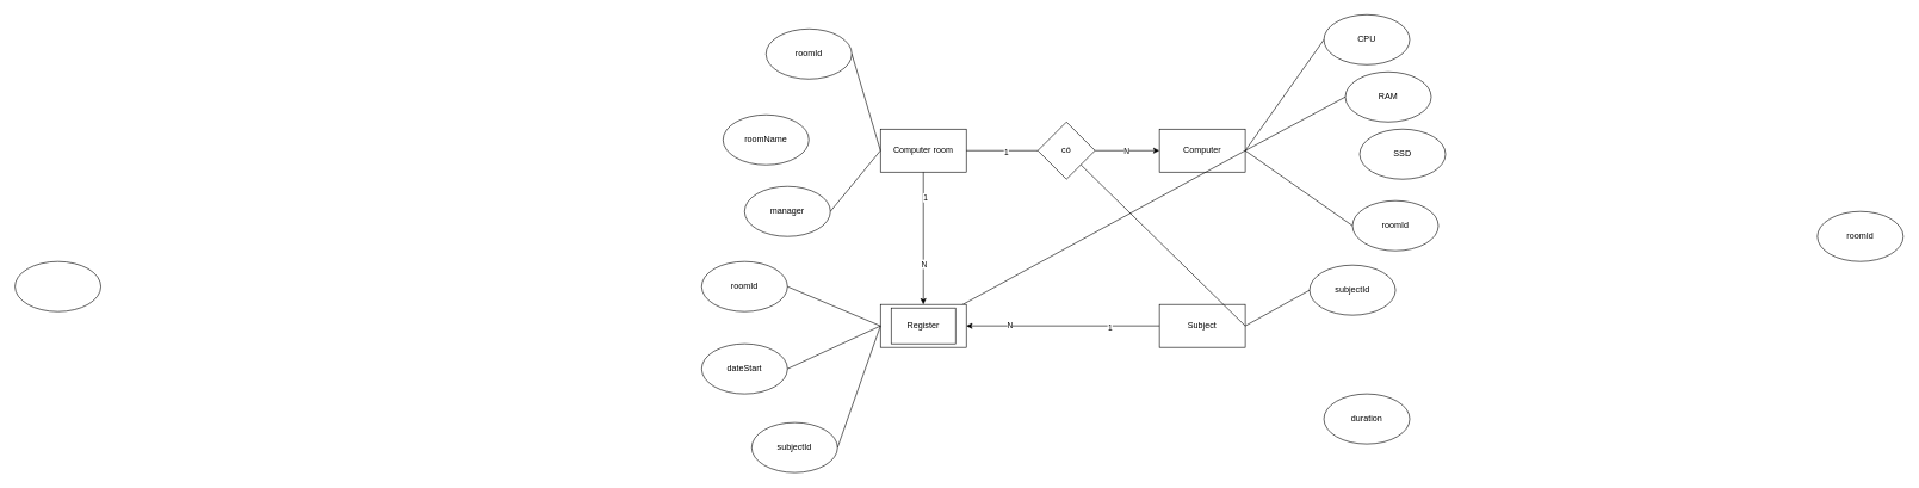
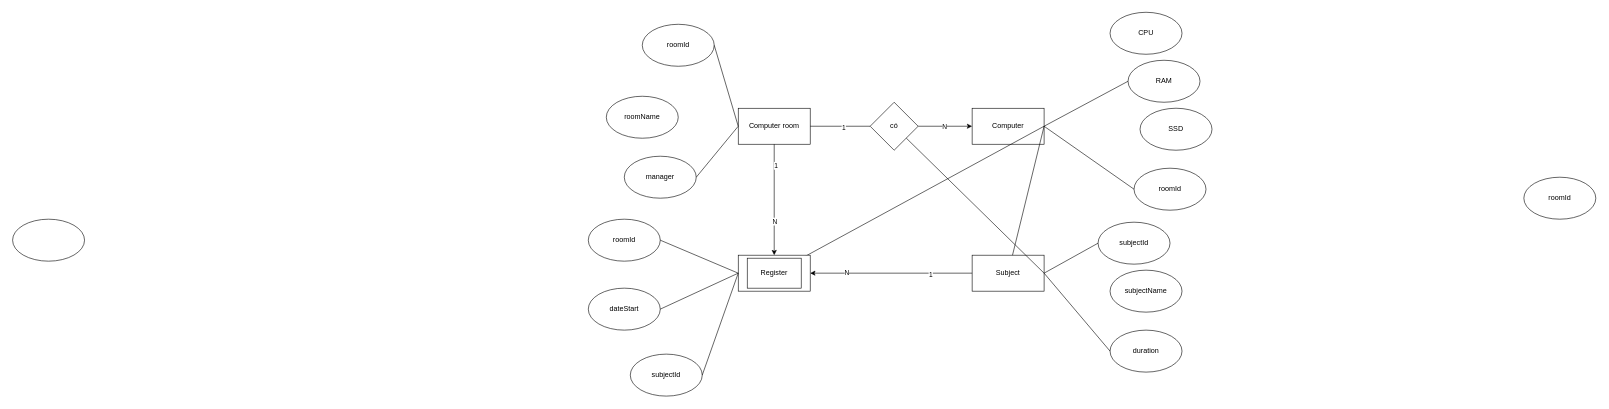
  <mxCell id="0" />
  <mxCell id="1" parent="0" />
  <mxCell id="2" value="Computer room" style="rounded=0;whiteSpace=wrap;html=1;" vertex="1" parent="1"><mxGeometry x="1230" y="180" width="120" height="60" as="geometry" /></mxCell>
  <mxCell id="3" value="Computer" style="rounded=0;whiteSpace=wrap;html=1;" vertex="1" parent="1"><mxGeometry x="1620" y="180" width="120" height="60" as="geometry" /></mxCell>
  <mxCell id="4" value="Subject" style="rounded=0;whiteSpace=wrap;html=1;" vertex="1" parent="1"><mxGeometry x="1620" y="425" width="120" height="60" as="geometry" /></mxCell>
  <mxCell id="5" value="có" style="rhombus;whiteSpace=wrap;html=1;" vertex="1" parent="1"><mxGeometry x="1450" y="170" width="80" height="80" as="geometry" /></mxCell>
  <mxCell id="6" value="roomId" style="ellipse;whiteSpace=wrap;html=1;" vertex="1" parent="1"><mxGeometry x="1070" y="40" width="120" height="70" as="geometry" /></mxCell>
  <mxCell id="7" value="" style="endArrow=none;html=1;rounded=0;entryX=0;entryY=0.5;entryDx=0;entryDy=0;exitX=1;exitY=0.5;exitDx=0;exitDy=0;" edge="1" parent="1" source="2" target="5"><mxGeometry width="50" height="50" relative="1" as="geometry"><mxPoint x="1380" y="240" as="sourcePoint" /><mxPoint x="1430" y="190" as="targetPoint" /></mxGeometry></mxCell>
  <mxCell id="8" value="1" style="edgeLabel;html=1;align=center;verticalAlign=middle;resizable=0;points=[];" vertex="1" connectable="0" parent="7"><mxGeometry x="0.1" y="-1" relative="1" as="geometry"><mxPoint as="offset" /></mxGeometry></mxCell>
  <mxCell id="9" value="" style="endArrow=classic;html=1;rounded=0;entryX=0;entryY=0.5;entryDx=0;entryDy=0;exitX=1;exitY=0.5;exitDx=0;exitDy=0;" edge="1" parent="1" source="5" target="3"><mxGeometry width="50" height="50" relative="1" as="geometry"><mxPoint x="1510" y="270" as="sourcePoint" /><mxPoint x="1560" y="220" as="targetPoint" /></mxGeometry></mxCell>
  <mxCell id="10" value="N" style="edgeLabel;html=1;align=center;verticalAlign=middle;resizable=0;points=[];" vertex="1" connectable="0" parent="9"><mxGeometry x="-0.044" relative="1" as="geometry"><mxPoint as="offset" /></mxGeometry></mxCell>
  <mxCell id="11" value="" style="endArrow=none;html=1;rounded=0;exitX=1;exitY=0.5;exitDx=0;exitDy=0;" edge="1" parent="1" source="3" target="26"><mxGeometry width="50" height="50" relative="1" as="geometry"><mxPoint x="1730" y="320" as="sourcePoint" /><mxPoint x="1780" y="270" as="targetPoint" /></mxGeometry></mxCell>
  <mxCell id="12" value="roomName" style="ellipse;whiteSpace=wrap;html=1;" vertex="1" parent="1"><mxGeometry x="1010" y="160" width="120" height="70" as="geometry" /></mxCell>
  <mxCell id="13" value="manager" style="ellipse;whiteSpace=wrap;html=1;" vertex="1" parent="1"><mxGeometry x="1040" y="260" width="120" height="70" as="geometry" /></mxCell>
  <mxCell id="14" value="" style="endArrow=none;html=1;rounded=0;entryX=0;entryY=0.5;entryDx=0;entryDy=0;exitX=1;exitY=0.5;exitDx=0;exitDy=0;" edge="1" parent="1" source="6" target="2"><mxGeometry width="50" height="50" relative="1" as="geometry"><mxPoint x="1210" y="140" as="sourcePoint" /><mxPoint x="1260" y="90" as="targetPoint" /></mxGeometry></mxCell>
  <mxCell id="15" value="" style="endArrow=none;html=1;rounded=0;entryX=0;entryY=0.5;entryDx=0;entryDy=0;exitX=1;exitY=0.5;exitDx=0;exitDy=0;" edge="1" parent="1" source="13" target="2"><mxGeometry width="50" height="50" relative="1" as="geometry"><mxPoint x="1180" y="340" as="sourcePoint" /><mxPoint x="1230" y="300" as="targetPoint" /></mxGeometry></mxCell>
  <mxCell id="16" value="CPU" style="ellipse;whiteSpace=wrap;html=1;" vertex="1" parent="1"><mxGeometry x="1850" y="20" width="120" height="70" as="geometry" /></mxCell>
  <mxCell id="17" value="roomId" style="ellipse;whiteSpace=wrap;html=1;" vertex="1" parent="1"><mxGeometry x="2540" y="295" width="120" height="70" as="geometry" /></mxCell>
  <mxCell id="18" value="RAM" style="ellipse;whiteSpace=wrap;html=1;" vertex="1" parent="1"><mxGeometry x="1880" y="100" width="120" height="70" as="geometry" /></mxCell>
  <mxCell id="19" value="SSD" style="ellipse;whiteSpace=wrap;html=1;" vertex="1" parent="1"><mxGeometry x="1900" y="180" width="120" height="70" as="geometry" /></mxCell>
  <mxCell id="20" value="" style="endArrow=none;html=1;rounded=0;entryX=0;entryY=0.5;entryDx=0;entryDy=0;exitX=1;exitY=0.5;exitDx=0;exitDy=0;" edge="1" parent="1" source="3" target="18"><mxGeometry width="50" height="50" relative="1" as="geometry"><mxPoint x="1580" y="340" as="sourcePoint" /><mxPoint x="1630" y="290" as="targetPoint" /></mxGeometry></mxCell>
- <mxCell id="21" value="" style="endArrow=none;html=1;rounded=0;entryX=0;entryY=0.5;entryDx=0;entryDy=0;exitX=1;exitY=0.5;exitDx=0;exitDy=0;" edge="1" parent="1" source="3" target="16"><mxGeometry width="50" height="50" relative="1" as="geometry"><mxPoint x="1640" y="370" as="sourcePoint" /><mxPoint x="1690" y="320" as="targetPoint" /></mxGeometry></mxCell>
+ <mxCell id="21" value="" style="endArrow=none;html=1;rounded=0;exitX=1;exitY=0.5;exitDx=0;exitDy=0;" edge="1" parent="1" source="3" target="4"><mxGeometry width="50" height="50" relative="1" as="geometry"><mxPoint x="1640" y="370" as="sourcePoint" /><mxPoint x="1690" y="320" as="targetPoint" /></mxGeometry></mxCell>
  <mxCell id="22" value="subjectId" style="ellipse;whiteSpace=wrap;html=1;" vertex="1" parent="1"><mxGeometry x="1830" y="370" width="120" height="70" as="geometry" /></mxCell>
  <mxCell id="23" value="duration" style="ellipse;whiteSpace=wrap;html=1;" vertex="1" parent="1"><mxGeometry x="1850" y="550" width="120" height="70" as="geometry" /></mxCell>
+ <mxCell id="24" value="subjectName" style="ellipse;whiteSpace=wrap;html=1;" vertex="1" parent="1"><mxGeometry x="1850" y="450" width="120" height="70" as="geometry" /></mxCell>
  <mxCell id="25" value="" style="rounded=0;whiteSpace=wrap;html=1;" vertex="1" parent="1"><mxGeometry x="1230" y="425" width="120" height="60" as="geometry" /></mxCell>
  <mxCell id="26" value="Register" style="rounded=0;whiteSpace=wrap;html=1;" vertex="1" parent="1"><mxGeometry x="1245" y="430" width="90" height="50" as="geometry" /></mxCell>
  <mxCell id="27" value="dateStart" style="ellipse;whiteSpace=wrap;html=1;" vertex="1" parent="1"><mxGeometry x="980" y="480" width="120" height="70" as="geometry" /></mxCell>
  <mxCell id="28" value="" style="ellipse;whiteSpace=wrap;html=1;" vertex="1" parent="1"><mxGeometry x="20" y="365" width="120" height="70" as="geometry" /></mxCell>
  <mxCell id="29" value="roomId" style="ellipse;whiteSpace=wrap;html=1;" vertex="1" parent="1"><mxGeometry x="980" y="365" width="120" height="70" as="geometry" /></mxCell>
  <mxCell id="30" value="" style="endArrow=none;html=1;rounded=0;entryX=0;entryY=0.5;entryDx=0;entryDy=0;exitX=1;exitY=0.5;exitDx=0;exitDy=0;" edge="1" parent="1" source="4" target="22"><mxGeometry width="50" height="50" relative="1" as="geometry"><mxPoint x="1480" y="480" as="sourcePoint" /><mxPoint x="1530" y="430" as="targetPoint" /></mxGeometry></mxCell>
  <mxCell id="31" value="" style="endArrow=none;html=1;rounded=0;exitX=1;exitY=0.5;exitDx=0;exitDy=0;" edge="1" parent="1" source="4" target="5"><mxGeometry width="50" height="50" relative="1" as="geometry"><mxPoint x="1690" y="530" as="sourcePoint" /><mxPoint x="1740" y="480" as="targetPoint" /></mxGeometry></mxCell>
+ <mxCell id="32" value="" style="endArrow=none;html=1;rounded=0;entryX=0;entryY=0.5;entryDx=0;entryDy=0;exitX=1;exitY=0.5;exitDx=0;exitDy=0;" edge="1" parent="1" source="4" target="23"><mxGeometry width="50" height="50" relative="1" as="geometry"><mxPoint x="1340" y="530" as="sourcePoint" /><mxPoint x="1390" y="480" as="targetPoint" /></mxGeometry></mxCell>
  <mxCell id="33" value="" style="endArrow=none;html=1;rounded=0;exitX=1;exitY=0.5;exitDx=0;exitDy=0;entryX=0;entryY=0.5;entryDx=0;entryDy=0;" edge="1" parent="1" source="29" target="25"><mxGeometry width="50" height="50" relative="1" as="geometry"><mxPoint x="1340" y="470" as="sourcePoint" /><mxPoint x="1390" y="420" as="targetPoint" /></mxGeometry></mxCell>
  <mxCell id="34" value="" style="endArrow=none;html=1;rounded=0;entryX=0;entryY=0.5;entryDx=0;entryDy=0;exitX=1;exitY=0.5;exitDx=0;exitDy=0;" edge="1" parent="1" source="27" target="25"><mxGeometry width="50" height="50" relative="1" as="geometry"><mxPoint x="1020" y="620" as="sourcePoint" /><mxPoint x="1070" y="570" as="targetPoint" /></mxGeometry></mxCell>
  <mxCell id="35" value="subjectId" style="ellipse;whiteSpace=wrap;html=1;" vertex="1" parent="1"><mxGeometry x="1050" y="590" width="120" height="70" as="geometry" /></mxCell>
  <mxCell id="36" value="" style="endArrow=none;html=1;rounded=0;entryX=0;entryY=0.5;entryDx=0;entryDy=0;exitX=1;exitY=0.5;exitDx=0;exitDy=0;" edge="1" parent="1" source="35" target="25"><mxGeometry width="50" height="50" relative="1" as="geometry"><mxPoint x="1520" y="490" as="sourcePoint" /><mxPoint x="1570" y="440" as="targetPoint" /></mxGeometry></mxCell>
  <mxCell id="37" value="roomId" style="ellipse;whiteSpace=wrap;html=1;" vertex="1" parent="1"><mxGeometry x="1890" y="280" width="120" height="70" as="geometry" /></mxCell>
  <mxCell id="38" value="" style="endArrow=none;html=1;rounded=0;entryX=0;entryY=0.5;entryDx=0;entryDy=0;exitX=1;exitY=0.5;exitDx=0;exitDy=0;" edge="1" parent="1" source="3" target="37"><mxGeometry width="50" height="50" relative="1" as="geometry"><mxPoint x="1740" y="260" as="sourcePoint" /><mxPoint x="1900" y="265" as="targetPoint" /></mxGeometry></mxCell>
  <mxCell id="39" value="" style="endArrow=classic;html=1;rounded=0;exitX=0;exitY=0.5;exitDx=0;exitDy=0;entryX=1;entryY=0.5;entryDx=0;entryDy=0;" edge="1" parent="1" source="4" target="25"><mxGeometry width="50" height="50" relative="1" as="geometry"><mxPoint x="1530" y="350" as="sourcePoint" /><mxPoint x="1580" y="300" as="targetPoint" /></mxGeometry></mxCell>
  <mxCell id="40" value="1" style="edgeLabel;html=1;align=center;verticalAlign=middle;resizable=0;points=[];" vertex="1" connectable="0" parent="39"><mxGeometry x="-0.48" y="2" relative="1" as="geometry"><mxPoint as="offset" /></mxGeometry></mxCell>
  <mxCell id="41" value="N" style="edgeLabel;html=1;align=center;verticalAlign=middle;resizable=0;points=[];" vertex="1" connectable="0" parent="39"><mxGeometry x="0.557" y="-2" relative="1" as="geometry"><mxPoint as="offset" /></mxGeometry></mxCell>
  <mxCell id="42" value="" style="endArrow=classic;html=1;rounded=0;entryX=0.5;entryY=0;entryDx=0;entryDy=0;exitX=0.5;exitY=1;exitDx=0;exitDy=0;" edge="1" parent="1" source="2" target="25"><mxGeometry width="50" height="50" relative="1" as="geometry"><mxPoint x="1530" y="350" as="sourcePoint" /><mxPoint x="1580" y="300" as="targetPoint" /></mxGeometry></mxCell>
  <mxCell id="43" value="1" style="edgeLabel;html=1;align=center;verticalAlign=middle;resizable=0;points=[];" vertex="1" connectable="0" parent="42"><mxGeometry x="-0.626" y="2" relative="1" as="geometry"><mxPoint as="offset" /></mxGeometry></mxCell>
  <mxCell id="44" value="N" style="edgeLabel;html=1;align=center;verticalAlign=middle;resizable=0;points=[];" vertex="1" connectable="0" parent="42"><mxGeometry x="0.379" relative="1" as="geometry"><mxPoint as="offset" /></mxGeometry></mxCell>
